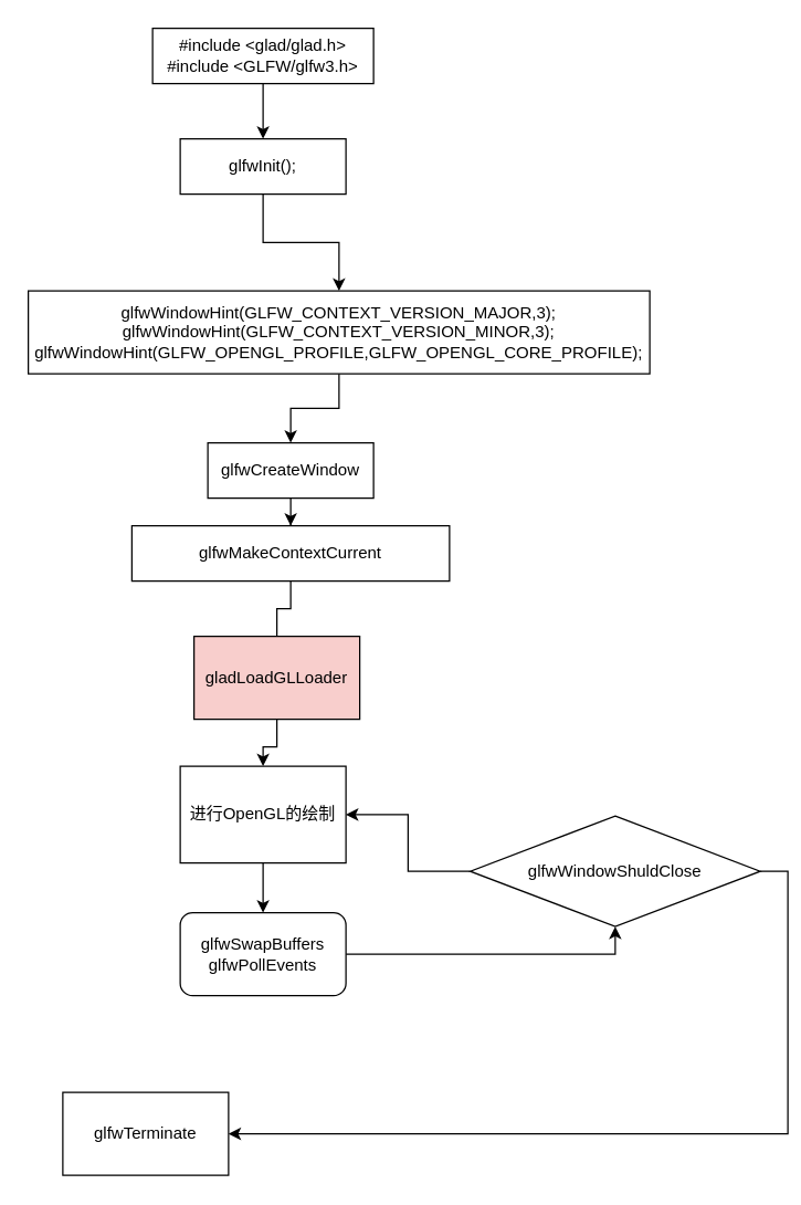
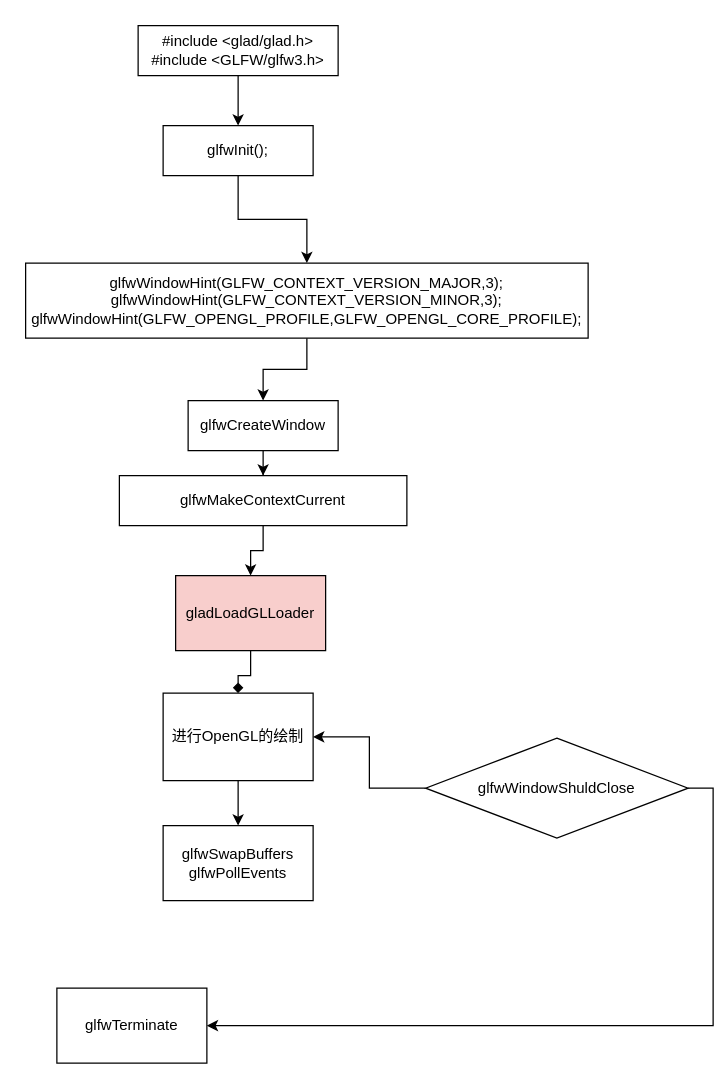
  <mxCell id="0" />
  <mxCell id="1" parent="0" />
  <mxCell id="2" style="edgeStyle=orthogonalEdgeStyle;rounded=0;orthogonalLoop=1;jettySize=auto;html=1;entryX=0.5;entryY=0;entryDx=0;entryDy=0;" parent="1" source="3" target="5" edge="1"><mxGeometry relative="1" as="geometry" /></mxCell>
  <mxCell id="3" value="#include &amp;lt;glad/glad.h&amp;gt;&lt;br&gt;#include &amp;lt;GLFW/glfw3.h&amp;gt;" style="rounded=0;whiteSpace=wrap;html=1;" parent="1" vertex="1"><mxGeometry x="110" y="20" width="160" height="40" as="geometry" /></mxCell>
  <mxCell id="4" style="edgeStyle=orthogonalEdgeStyle;rounded=0;orthogonalLoop=1;jettySize=auto;html=1;" parent="1" source="5" target="7" edge="1"><mxGeometry relative="1" as="geometry" /></mxCell>
  <mxCell id="5" value="glfwInit();" style="rounded=0;whiteSpace=wrap;html=1;" parent="1" vertex="1"><mxGeometry x="130" y="100" width="120" height="40" as="geometry" /></mxCell>
  <mxCell id="6" style="edgeStyle=orthogonalEdgeStyle;rounded=0;orthogonalLoop=1;jettySize=auto;html=1;entryX=0.5;entryY=0;entryDx=0;entryDy=0;" parent="1" source="7" target="9" edge="1"><mxGeometry relative="1" as="geometry" /></mxCell>
  <mxCell id="7" value="glfwWindowHint(GLFW_CONTEXT_VERSION_MAJOR,3);&lt;br&gt;glfwWindowHint(GLFW_CONTEXT_VERSION_MINOR,3);&lt;br&gt;glfwWindowHint(GLFW_OPENGL_PROFILE,GLFW_OPENGL_CORE_PROFILE);" style="rounded=0;whiteSpace=wrap;html=1;" parent="1" vertex="1"><mxGeometry x="20" y="210" width="450" height="60" as="geometry" /></mxCell>
  <mxCell id="8" style="edgeStyle=orthogonalEdgeStyle;rounded=0;orthogonalLoop=1;jettySize=auto;html=1;entryX=0.5;entryY=0;entryDx=0;entryDy=0;" parent="1" source="9" target="11" edge="1"><mxGeometry relative="1" as="geometry" /></mxCell>
  <mxCell id="9" value="glfwCreateWindow" style="rounded=0;whiteSpace=wrap;html=1;" parent="1" vertex="1"><mxGeometry x="150" y="320" width="120" height="40" as="geometry" /></mxCell>
- <mxCell id="10" style="edgeStyle=orthogonalEdgeStyle;rounded=0;orthogonalLoop=1;jettySize=auto;html=1;exitX=0.5;exitY=1;exitDx=0;exitDy=0;entryX=0.5;entryY=0;entryDx=0;entryDy=0;endArrow=none;" parent="1" source="11" target="13" edge="1"><mxGeometry relative="1" as="geometry" /></mxCell>
+ <mxCell id="10" style="edgeStyle=orthogonalEdgeStyle;rounded=0;orthogonalLoop=1;jettySize=auto;html=1;exitX=0.5;exitY=1;exitDx=0;exitDy=0;entryX=0.5;entryY=0;entryDx=0;entryDy=0;" parent="1" source="11" target="13" edge="1"><mxGeometry relative="1" as="geometry" /></mxCell>
  <mxCell id="11" value="glfwMakeContextCurrent" style="rounded=0;whiteSpace=wrap;html=1;" parent="1" vertex="1"><mxGeometry x="95" y="380" width="230" height="40" as="geometry" /></mxCell>
- <mxCell id="12" value="" style="edgeStyle=orthogonalEdgeStyle;rounded=0;orthogonalLoop=1;jettySize=auto;html=1;" parent="1" source="13" target="15" edge="1"><mxGeometry relative="1" as="geometry" /></mxCell>
+ <mxCell id="12" value="" style="edgeStyle=orthogonalEdgeStyle;rounded=0;orthogonalLoop=1;jettySize=auto;html=1;endArrow=diamond;" parent="1" source="13" target="15" edge="1"><mxGeometry relative="1" as="geometry" /></mxCell>
  <mxCell id="13" value="gladLoadGLLoader" style="rounded=0;whiteSpace=wrap;html=1;fillColor=#f8cecc;" parent="1" vertex="1"><mxGeometry x="140" y="460" width="120" height="60" as="geometry" /></mxCell>
  <mxCell id="14" style="edgeStyle=orthogonalEdgeStyle;rounded=0;orthogonalLoop=1;jettySize=auto;html=1;entryX=0.5;entryY=0;entryDx=0;entryDy=0;" parent="1" source="15" target="17" edge="1"><mxGeometry relative="1" as="geometry" /></mxCell>
  <mxCell id="15" value="进行OpenGL的绘制" style="rounded=0;whiteSpace=wrap;html=1;" parent="1" vertex="1"><mxGeometry x="130" y="554" width="120" height="70" as="geometry" /></mxCell>
- <mxCell id="16" style="edgeStyle=orthogonalEdgeStyle;rounded=0;orthogonalLoop=1;jettySize=auto;html=1;entryX=0.5;entryY=1;entryDx=0;entryDy=0;" parent="1" source="17" target="20" edge="1"><mxGeometry relative="1" as="geometry" /></mxCell>
- <mxCell id="17" value="glfwSwapBuffers&lt;br&gt;glfwPollEvents" style="whiteSpace=wrap;html=1;rounded=1;" parent="1" vertex="1"><mxGeometry x="130" y="660" width="120" height="60" as="geometry" /></mxCell>
+ <mxCell id="17" value="glfwSwapBuffers&lt;br&gt;glfwPollEvents" style="rounded=0;whiteSpace=wrap;html=1;" parent="1" vertex="1"><mxGeometry x="130" y="660" width="120" height="60" as="geometry" /></mxCell>
  <mxCell id="18" style="edgeStyle=orthogonalEdgeStyle;rounded=0;orthogonalLoop=1;jettySize=auto;html=1;entryX=1;entryY=0.5;entryDx=0;entryDy=0;" parent="1" source="20" target="15" edge="1"><mxGeometry relative="1" as="geometry" /></mxCell>
  <mxCell id="19" style="edgeStyle=orthogonalEdgeStyle;rounded=0;orthogonalLoop=1;jettySize=auto;html=1;exitX=1;exitY=0.5;exitDx=0;exitDy=0;entryX=1;entryY=0.5;entryDx=0;entryDy=0;" parent="1" source="20" target="21" edge="1"><mxGeometry relative="1" as="geometry" /></mxCell>
  <mxCell id="20" value="glfwWindowShuldClose" style="rhombus;whiteSpace=wrap;html=1;" parent="1" vertex="1"><mxGeometry x="340" y="590" width="210" height="80" as="geometry" /></mxCell>
  <mxCell id="21" value="glfwTerminate" style="rounded=0;whiteSpace=wrap;html=1;" parent="1" vertex="1"><mxGeometry x="45" y="790" width="120" height="60" as="geometry" /></mxCell>
